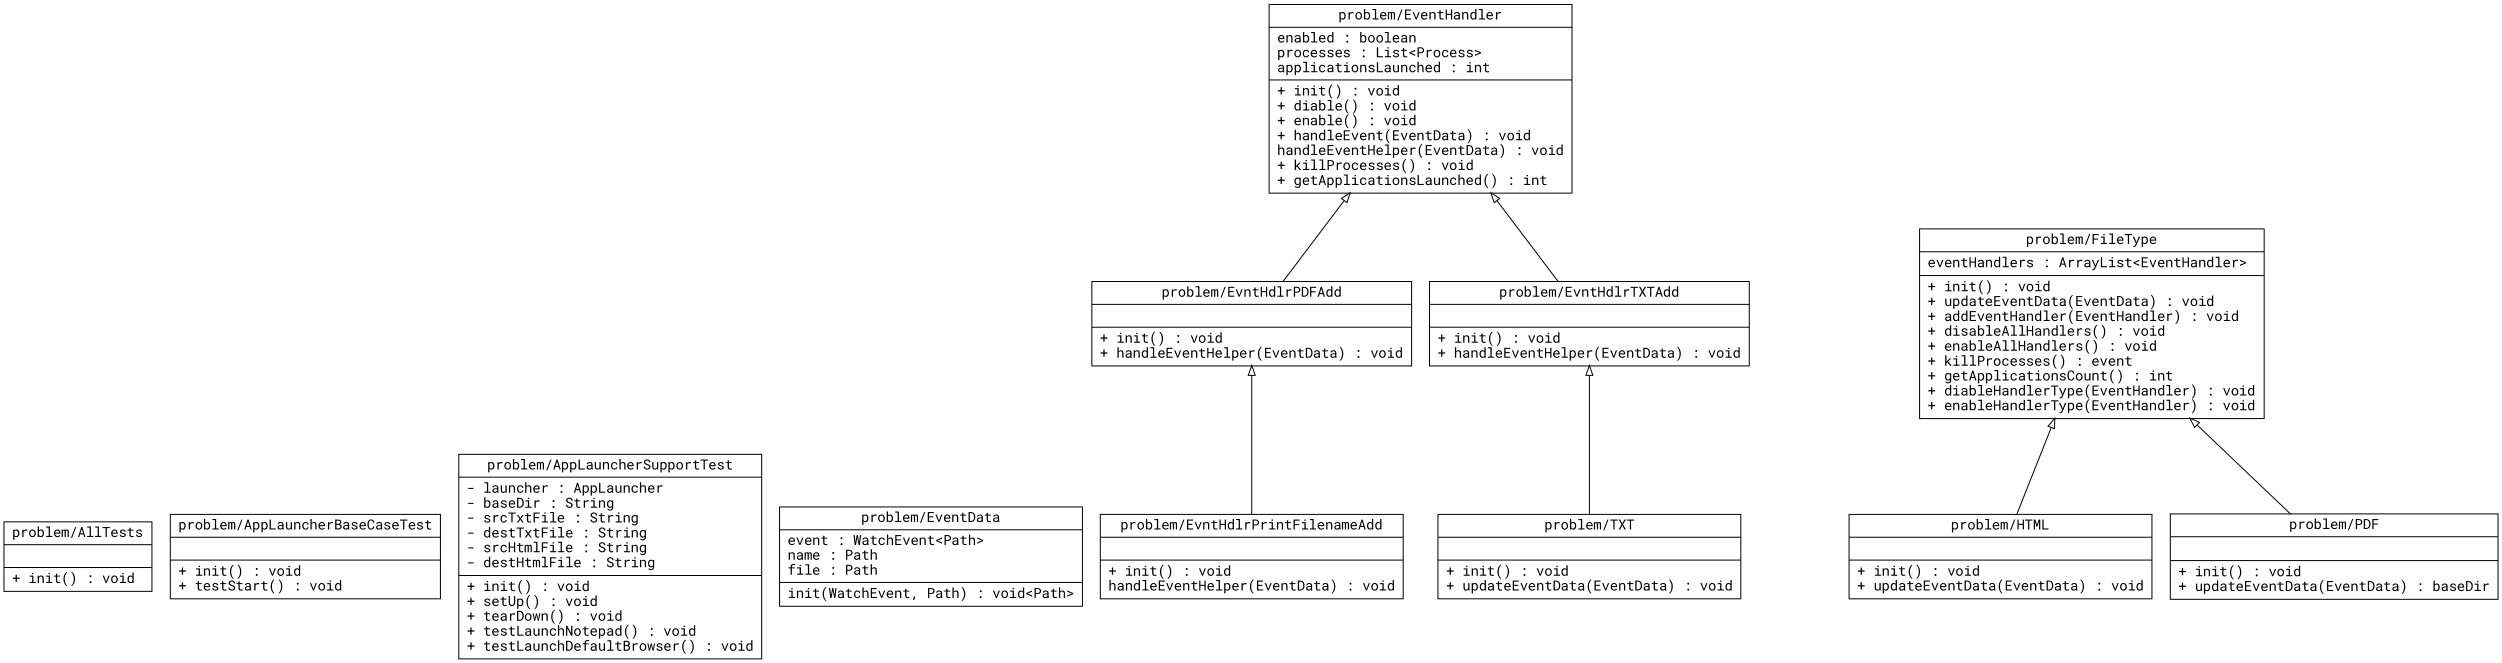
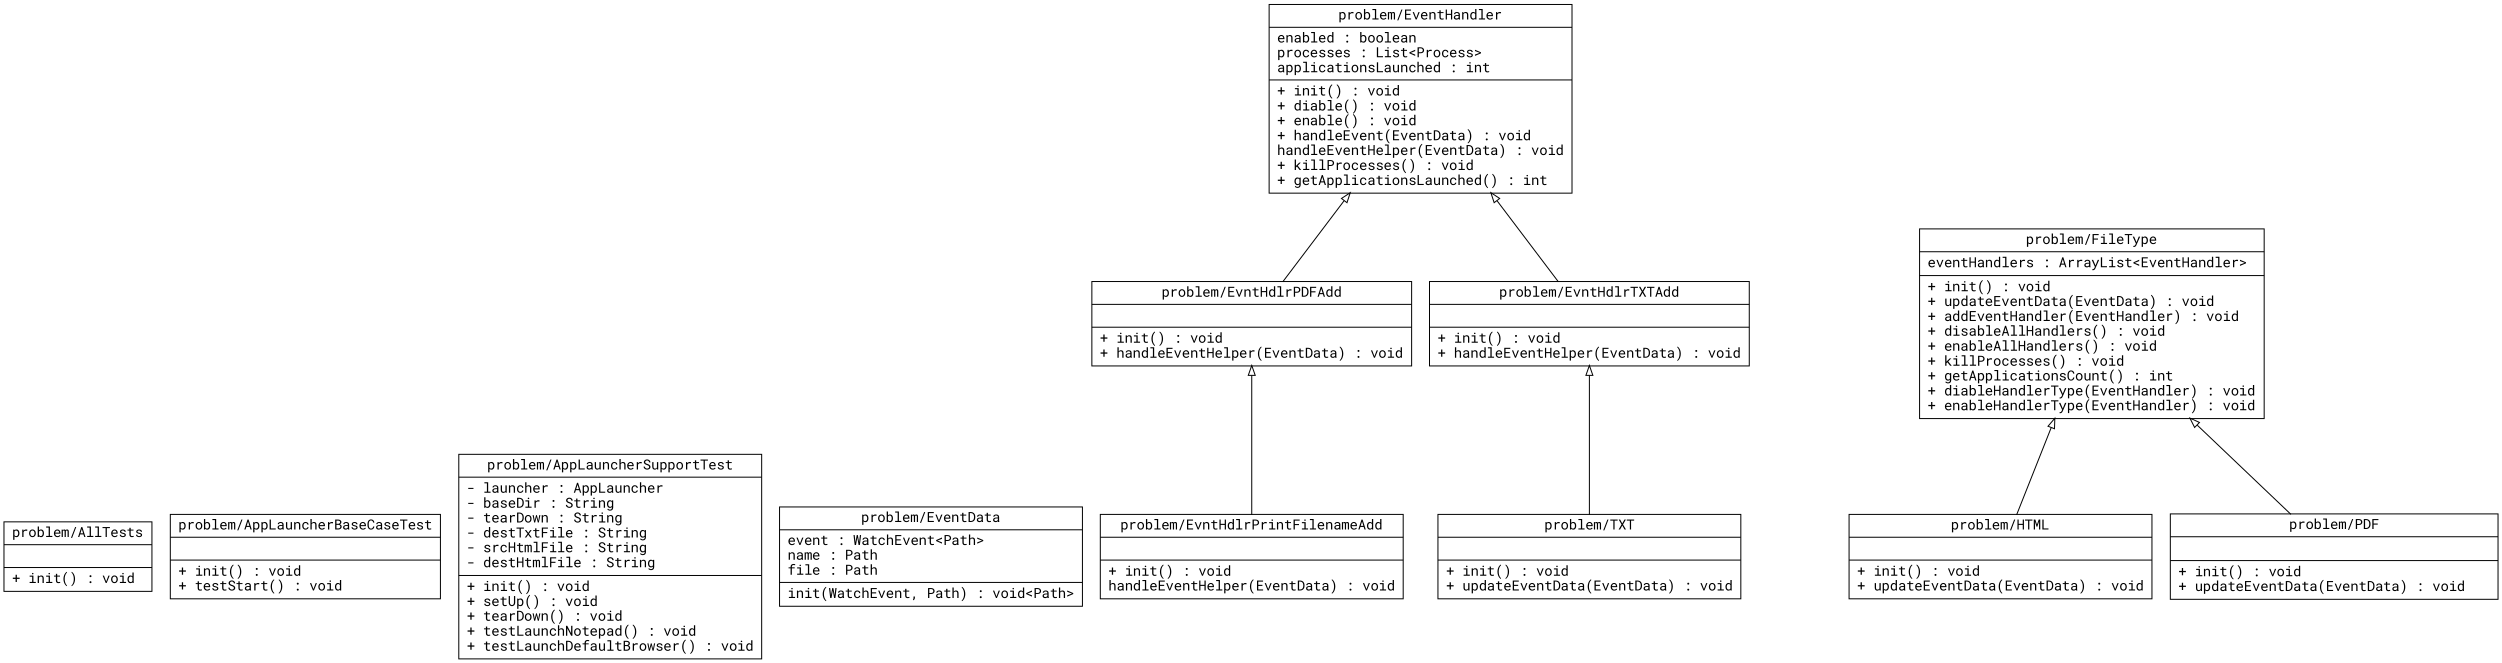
  digraph {
    fontname="Roboto Mono"
    rankdir=BT
    node [fontname="Roboto Mono" shape=record]
    edge [arrowhead=onormal fontname="Roboto Mono"]
    n1 [label="{problem/AllTests||+ init() : void\l}"]
    n2 [label="{problem/AppLauncherBaseCaseTest||+ init() : void\l+ testStart() : void\l}"]
-   n3 [label="{problem/AppLauncherSupportTest|- launcher : AppLauncher\l- baseDir : String\l- srcTxtFile : String\l- destTxtFile : String\l- srcHtmlFile : String\l- destHtmlFile : String\l|+ init() : void\l+ setUp() : void\l+ tearDown() : void\l+ testLaunchNotepad() : void\l+ testLaunchDefaultBrowser() : void\l}"]
+   n3 [label="{problem/AppLauncherSupportTest|- launcher : AppLauncher\l- baseDir : String\l- tearDown : String\l- destTxtFile : String\l- srcHtmlFile : String\l- destHtmlFile : String\l|+ init() : void\l+ setUp() : void\l+ tearDown() : void\l+ testLaunchNotepad() : void\l+ testLaunchDefaultBrowser() : void\l}"]
    n4 [label="{problem/EventData|event : WatchEvent\<Path\>\lname : Path\lfile : Path\l|init(WatchEvent, Path) : void\<Path\>\l}"]
    n5 [label="{problem/EventHandler|enabled : boolean\lprocesses : List\<Process\>\lapplicationsLaunched : int\l|+ init() : void\l+ diable() : void\l+ enable() : void\l+ handleEvent(EventData) : void\lhandleEventHelper(EventData) : void\l+ killProcesses() : void\l+ getApplicationsLaunched() : int\l}"]
    n6 [label="{problem/EvntHdlrPDFAdd||+ init() : void\l+ handleEventHelper(EventData) : void\l}"]
    n7 [label="{problem/EvntHdlrPrintFilenameAdd||+ init() : void\lhandleEventHelper(EventData) : void\l}"]
    n8 [label="{problem/EvntHdlrTXTAdd||+ init() : void\l+ handleEventHelper(EventData) : void\l}"]
-   n9 [label="{problem/FileType|eventHandlers : ArrayList\<EventHandler\>\l|+ init() : void\l+ updateEventData(EventData) : void\l+ addEventHandler(EventHandler) : void\l+ disableAllHandlers() : void\l+ enableAllHandlers() : void\l+ killProcesses() : event\l+ getApplicationsCount() : int\l+ diableHandlerType(EventHandler) : void\l+ enableHandlerType(EventHandler) : void\l}"]
+   n9 [label="{problem/FileType|eventHandlers : ArrayList\<EventHandler\>\l|+ init() : void\l+ updateEventData(EventData) : void\l+ addEventHandler(EventHandler) : void\l+ disableAllHandlers() : void\l+ enableAllHandlers() : void\l+ killProcesses() : void\l+ getApplicationsCount() : int\l+ diableHandlerType(EventHandler) : void\l+ enableHandlerType(EventHandler) : void\l}"]
    n10 [label="{problem/HTML||+ init() : void\l+ updateEventData(EventData) : void\l}"]
-   n11 [label="{problem/PDF||+ init() : void\l+ updateEventData(EventData) : baseDir\l}"]
+   n11 [label="{problem/PDF||+ init() : void\l+ updateEventData(EventData) : void\l}"]
    n12 [label="{problem/TXT||+ init() : void\l+ updateEventData(EventData) : void\l}"]
    n6 -> n5
    n7 -> n6
    n8 -> n5
    n10 -> n9
    n11 -> n9
    n12 -> n8
  }
